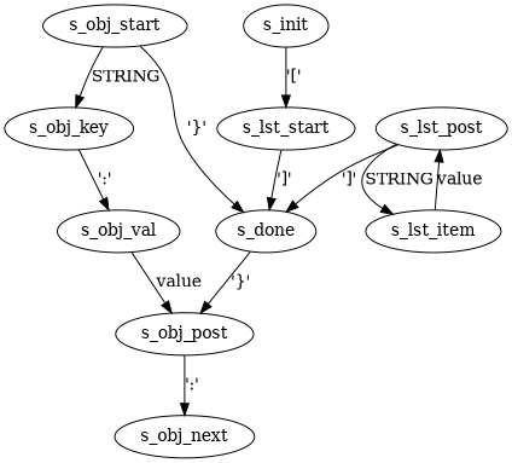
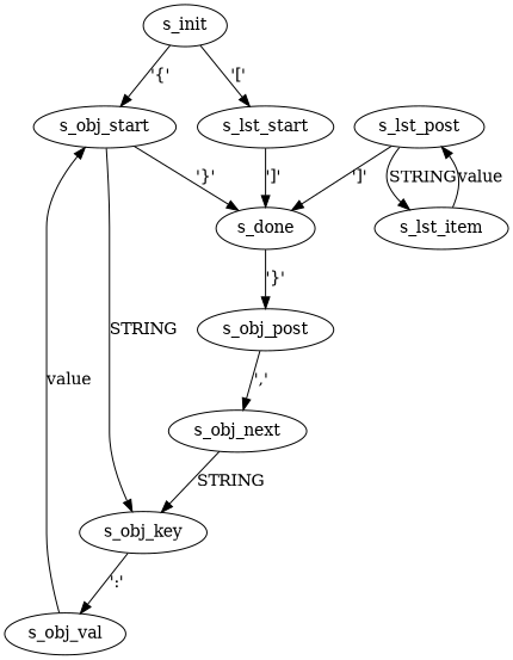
  digraph {
    s_init
    s_obj_start
    s_obj_key
    s_done
    s_obj_val
    s_obj_post
    s_obj_next
    s_lst_start
    s_lst_post
    s_lst_item
    subgraph sub_1 {
      s_init
      s_obj_start
    }
    subgraph sub_2 {
      s_obj_start
      s_obj_key
    }
    subgraph sub_3 {
      s_obj_start
      s_done
    }
    subgraph sub_4 {
      s_obj_key
      s_obj_val
    }
    subgraph sub_5 {
      s_obj_val
      s_obj_post
    }
    subgraph sub_6 {
      s_obj_post
      s_obj_next
    }
    subgraph sub_7 {
      s_obj_key
      s_obj_next
    }
    subgraph sub_8 {
      s_done
      s_obj_post
    }
    subgraph sub_9 {
      s_init
      s_lst_start
    }
    subgraph sub_10 {
      s_lst_start
      s_lst_post
    }
    subgraph sub_11 {
      s_done
      s_lst_start
    }
    subgraph sub_12 {
      s_lst_post
      s_lst_item
    }
    subgraph sub_13 {
      s_lst_post
      s_lst_item
    }
    subgraph sub_14 {
      s_done
      s_lst_post
    }
+   s_init -> s_obj_start [label="'{'"]
    s_init -> s_lst_start [label="'['"]
    s_obj_start -> s_obj_key [label=STRING]
    s_obj_start -> s_done [label="'}'"]
    s_obj_key -> s_obj_val [label="':'"]
    s_done -> s_obj_post [label="'}'"]
-   s_obj_val -> s_obj_post [label=value]
-   s_obj_post -> s_obj_next [label="':'"]
+   s_obj_val -> s_obj_start [label=value]
+   s_obj_post -> s_obj_next [label="','"]
+   s_obj_next -> s_obj_key [label=STRING]
    s_lst_start -> s_done [label="']'"]
    s_lst_post -> s_done [label="']'"]
    s_lst_post -> s_lst_item [label=STRING]
    s_lst_item -> s_lst_post [label=value]
  }
